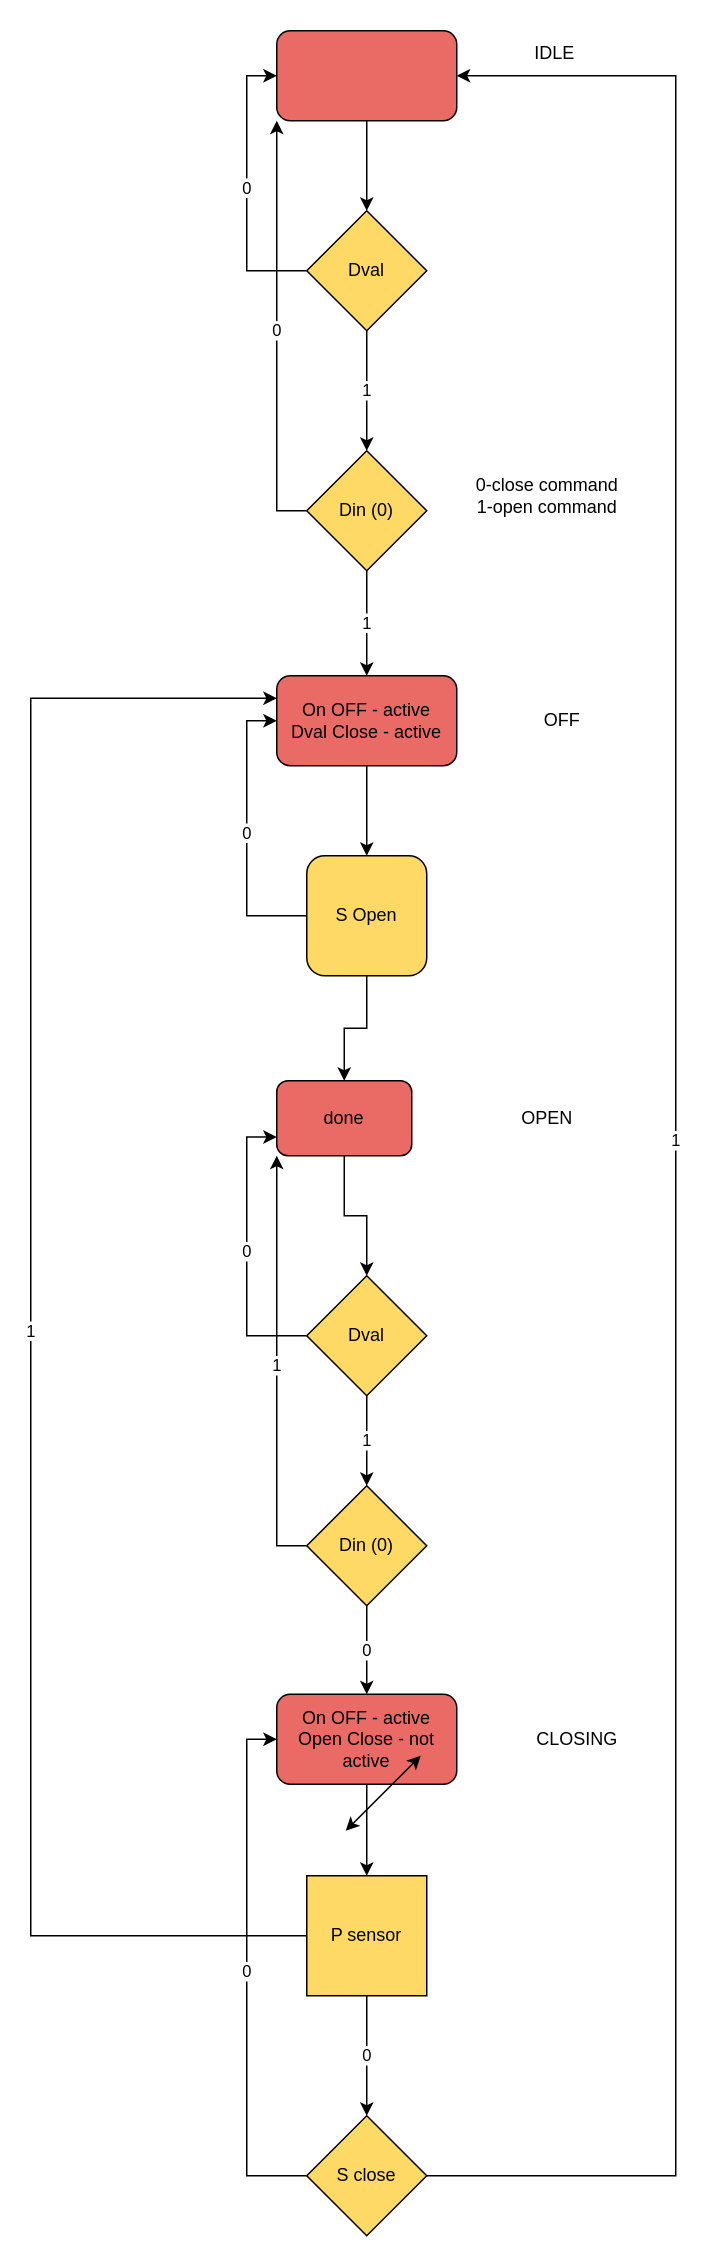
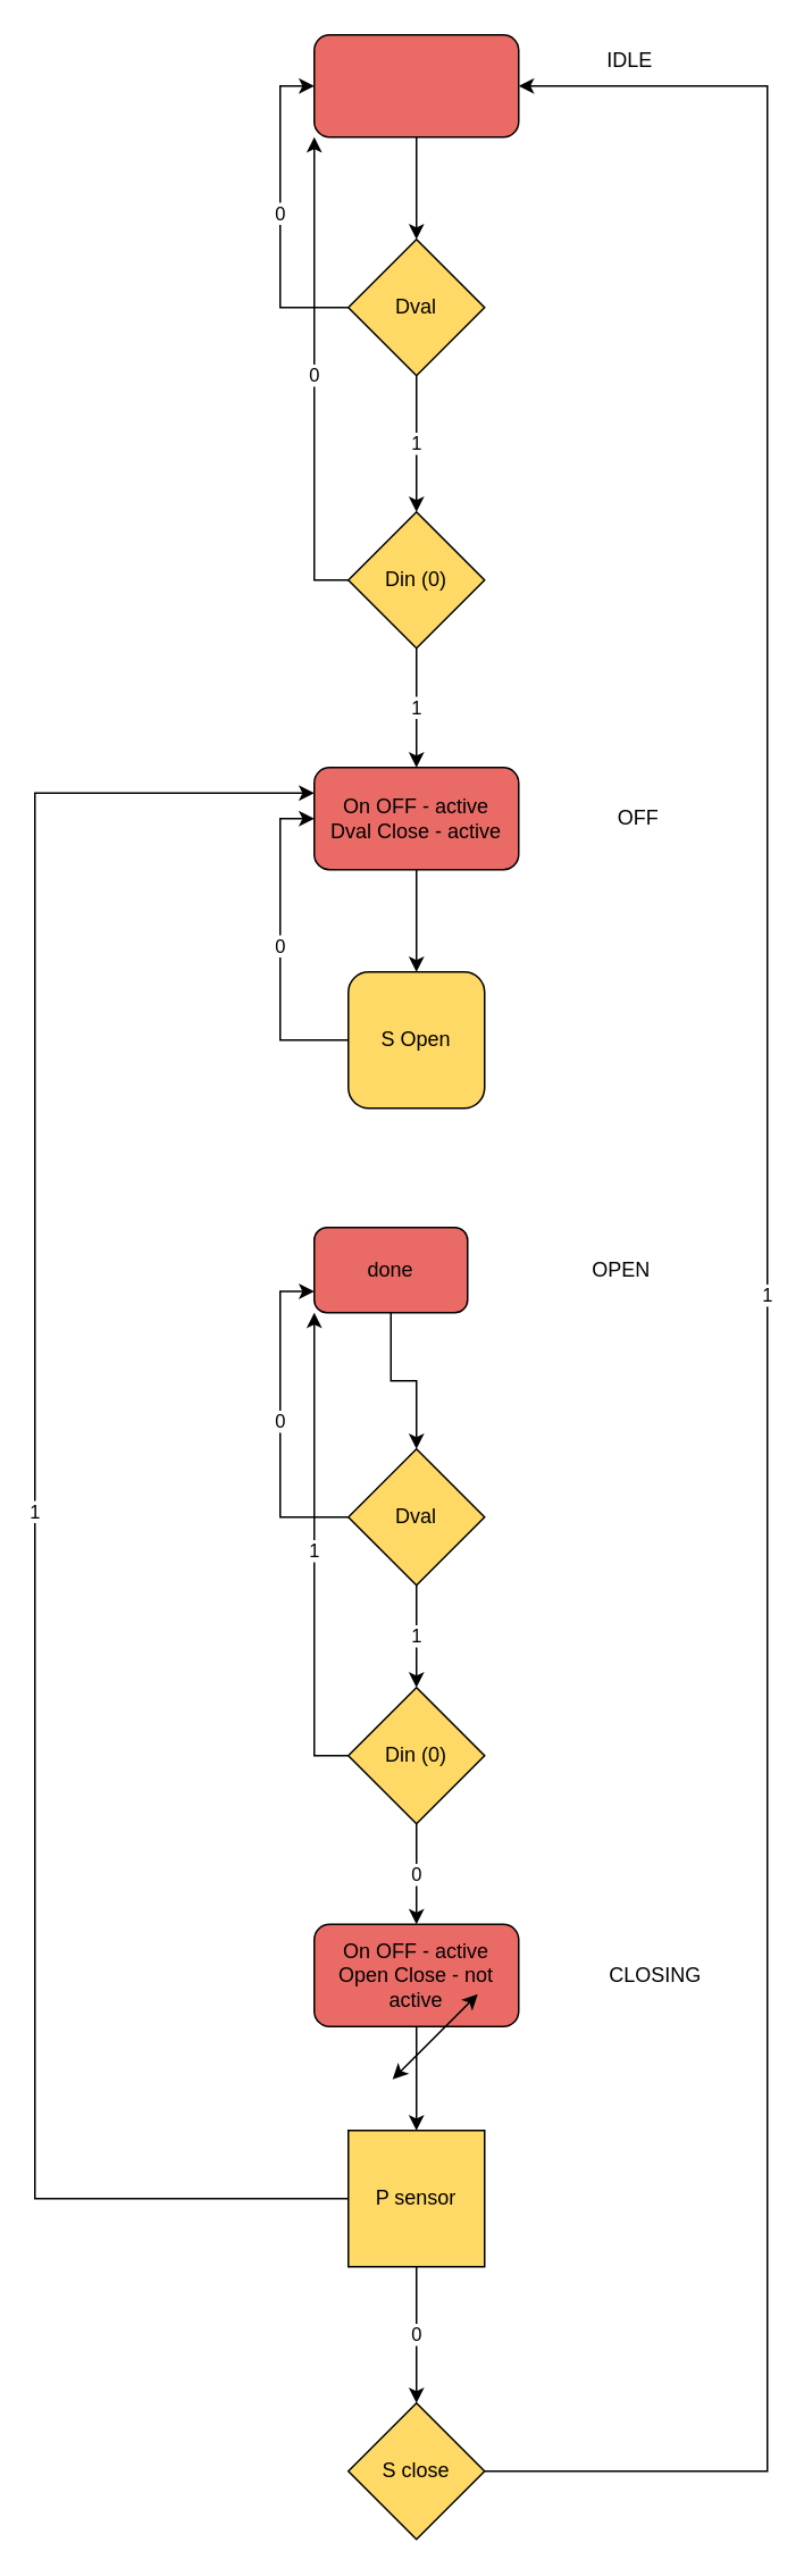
  <mxCell id="0" />
  <mxCell id="1" parent="0" />
  <mxCell id="2" style="edgeStyle=orthogonalEdgeStyle;rounded=0;orthogonalLoop=1;jettySize=auto;html=1;exitX=0.5;exitY=1;exitDx=0;exitDy=0;entryX=0.5;entryY=0;entryDx=0;entryDy=0;" edge="1" parent="1" source="3" target="6"><mxGeometry relative="1" as="geometry" /></mxCell>
  <mxCell id="3" value="" style="rounded=1;whiteSpace=wrap;html=1;fillColor=#EA6B66;" vertex="1" parent="1"><mxGeometry x="184" width="120" height="60" as="geometry" y="20" /></mxCell>
  <mxCell id="4" value="1" style="edgeStyle=orthogonalEdgeStyle;rounded=0;orthogonalLoop=1;jettySize=auto;html=1;" edge="1" parent="1" source="6" target="9"><mxGeometry relative="1" as="geometry" /></mxCell>
  <mxCell id="5" value="0" style="edgeStyle=orthogonalEdgeStyle;rounded=0;orthogonalLoop=1;jettySize=auto;html=1;exitX=0;exitY=0.5;exitDx=0;exitDy=0;entryX=0;entryY=0.5;entryDx=0;entryDy=0;" edge="1" parent="1" source="6" target="3"><mxGeometry relative="1" as="geometry" /></mxCell>
  <mxCell id="6" value="Dval" style="rhombus;whiteSpace=wrap;html=1;fillColor=#FFD966;" vertex="1" parent="1"><mxGeometry x="204" y="140" width="80" height="80" as="geometry" /></mxCell>
  <mxCell id="7" value="0" style="edgeStyle=orthogonalEdgeStyle;rounded=0;orthogonalLoop=1;jettySize=auto;html=1;exitX=0;exitY=0.5;exitDx=0;exitDy=0;entryX=0;entryY=1;entryDx=0;entryDy=0;" edge="1" parent="1" source="9" target="3"><mxGeometry relative="1" as="geometry" /></mxCell>
  <mxCell id="8" value="1" style="edgeStyle=orthogonalEdgeStyle;rounded=0;orthogonalLoop=1;jettySize=auto;html=1;" edge="1" parent="1" source="9" target="13"><mxGeometry relative="1" as="geometry" /></mxCell>
  <mxCell id="9" value="Din (0)" style="rhombus;whiteSpace=wrap;html=1;fillColor=#FFD966;" vertex="1" parent="1"><mxGeometry x="204" y="300" width="80" height="80" as="geometry" /></mxCell>
- <mxCell id="10" value="0-close command&lt;br&gt;1-open command" style="text;html=1;align=center;verticalAlign=middle;resizable=0;points=[];autosize=1;strokeColor=none;fillColor=none;" vertex="1" parent="1"><mxGeometry x="304" y="310" width="120" height="40" as="geometry" /></mxCell>
  <mxCell id="11" value="IDLE" style="text;html=1;align=center;verticalAlign=middle;resizable=0;points=[];autosize=1;strokeColor=none;fillColor=none;" vertex="1" parent="1"><mxGeometry x="344" width="50" height="30" as="geometry" y="20" /></mxCell>
  <mxCell id="12" style="edgeStyle=orthogonalEdgeStyle;rounded=0;orthogonalLoop=1;jettySize=auto;html=1;exitX=0.5;exitY=1;exitDx=0;exitDy=0;entryX=0.5;entryY=0;entryDx=0;entryDy=0;" edge="1" parent="1" source="13" target="16"><mxGeometry relative="1" as="geometry" /></mxCell>
  <mxCell id="13" value="On OFF - active&lt;br&gt;Dval Close - active" style="rounded=1;whiteSpace=wrap;html=1;fillColor=#EA6B66;" vertex="1" parent="1"><mxGeometry x="184" y="450" width="120" height="60" as="geometry" /></mxCell>
  <mxCell id="14" value="0" style="edgeStyle=orthogonalEdgeStyle;rounded=0;orthogonalLoop=1;jettySize=auto;html=1;exitX=0;exitY=0.5;exitDx=0;exitDy=0;entryX=0;entryY=0.5;entryDx=0;entryDy=0;" edge="1" parent="1" source="16" target="13"><mxGeometry relative="1" as="geometry" /></mxCell>
- <mxCell id="15" style="edgeStyle=orthogonalEdgeStyle;rounded=0;orthogonalLoop=1;jettySize=auto;html=1;exitX=0.5;exitY=1;exitDx=0;exitDy=0;entryX=0.5;entryY=0;entryDx=0;entryDy=0;" edge="1" parent="1" source="16" target="19"><mxGeometry relative="1" as="geometry" /></mxCell>
  <mxCell id="16" value="S Open" style="whiteSpace=wrap;html=1;fillColor=#FFD966;rounded=1;" vertex="1" parent="1"><mxGeometry x="204" y="570" width="80" height="80" as="geometry" /></mxCell>
  <mxCell id="17" value="OFF" style="text;html=1;align=center;verticalAlign=middle;resizable=0;points=[];autosize=1;strokeColor=none;fillColor=none;" vertex="1" parent="1"><mxGeometry x="334" y="465" width="80" height="30" as="geometry" /></mxCell>
  <mxCell id="18" style="edgeStyle=orthogonalEdgeStyle;rounded=0;orthogonalLoop=1;jettySize=auto;html=1;exitX=0.5;exitY=1;exitDx=0;exitDy=0;entryX=0.5;entryY=0;entryDx=0;entryDy=0;" edge="1" parent="1" source="19" target="23"><mxGeometry relative="1" as="geometry" /></mxCell>
  <mxCell id="19" value="done" style="rounded=1;whiteSpace=wrap;html=1;fillColor=#EA6B66;" vertex="1" parent="1"><mxGeometry x="184" y="720" width="90" height="50" as="geometry" /></mxCell>
  <mxCell id="20" value="OPEN" style="text;html=1;align=center;verticalAlign=middle;resizable=0;points=[];autosize=1;strokeColor=none;fillColor=none;" vertex="1" parent="1"><mxGeometry x="334" y="730" width="60" height="30" as="geometry" /></mxCell>
  <mxCell id="21" value="0" style="edgeStyle=orthogonalEdgeStyle;rounded=0;orthogonalLoop=1;jettySize=auto;html=1;exitX=0;exitY=0.5;exitDx=0;exitDy=0;entryX=0;entryY=0.75;entryDx=0;entryDy=0;" edge="1" parent="1" source="23" target="19"><mxGeometry relative="1" as="geometry" /></mxCell>
  <mxCell id="22" value="1" style="edgeStyle=orthogonalEdgeStyle;rounded=0;orthogonalLoop=1;jettySize=auto;html=1;" edge="1" parent="1" source="23" target="26"><mxGeometry relative="1" as="geometry" /></mxCell>
  <mxCell id="23" value="Dval" style="rhombus;whiteSpace=wrap;html=1;fillColor=#FFD966;" vertex="1" parent="1"><mxGeometry x="204" y="850" width="80" height="80" as="geometry" /></mxCell>
  <mxCell id="24" value="1" style="edgeStyle=orthogonalEdgeStyle;rounded=0;orthogonalLoop=1;jettySize=auto;html=1;exitX=0;exitY=0.5;exitDx=0;exitDy=0;entryX=0;entryY=1;entryDx=0;entryDy=0;" edge="1" parent="1" source="26" target="19"><mxGeometry relative="1" as="geometry" /></mxCell>
  <mxCell id="25" value="0" style="edgeStyle=orthogonalEdgeStyle;rounded=0;orthogonalLoop=1;jettySize=auto;html=1;exitX=0.5;exitY=1;exitDx=0;exitDy=0;" edge="1" parent="1" source="26" target="28"><mxGeometry relative="1" as="geometry" /></mxCell>
  <mxCell id="26" value="Din (0)" style="rhombus;whiteSpace=wrap;html=1;fillColor=#FFD966;" vertex="1" parent="1"><mxGeometry x="204" y="990" width="80" height="80" as="geometry" /></mxCell>
  <mxCell id="27" style="edgeStyle=orthogonalEdgeStyle;rounded=0;orthogonalLoop=1;jettySize=auto;html=1;exitX=0.5;exitY=1;exitDx=0;exitDy=0;entryX=0.5;entryY=0;entryDx=0;entryDy=0;" edge="1" parent="1" source="28" target="31"><mxGeometry relative="1" as="geometry" /></mxCell>
  <mxCell id="28" value="On OFF - active&lt;br&gt;Open Close - not active" style="rounded=1;whiteSpace=wrap;html=1;fillColor=#EA6B66;" vertex="1" parent="1"><mxGeometry x="184" y="1129" width="120" height="60" as="geometry" /></mxCell>
  <mxCell id="29" value="CLOSING" style="text;html=1;align=center;verticalAlign=middle;resizable=0;points=[];autosize=1;strokeColor=none;fillColor=none;" vertex="1" parent="1"><mxGeometry x="344" y="1144" width="80" height="30" as="geometry" /></mxCell>
  <mxCell id="30" value="0" style="edgeStyle=orthogonalEdgeStyle;rounded=0;orthogonalLoop=1;jettySize=auto;html=1;" edge="1" parent="1" source="31" target="35"><mxGeometry relative="1" as="geometry" /></mxCell>
  <mxCell id="31" value="P sensor" style="whiteSpace=wrap;html=1;fillColor=#FFD966;rounded=0;" vertex="1" parent="1"><mxGeometry x="204" y="1250" width="80" height="80" as="geometry" /></mxCell>
  <mxCell id="32" value="" style="endArrow=classic;startArrow=classic;html=1;rounded=0;" edge="1" parent="1"><mxGeometry width="50" height="50" relative="1" as="geometry"><mxPoint x="230" y="1220" as="sourcePoint" /><mxPoint x="280" y="1170" as="targetPoint" /></mxGeometry></mxCell>
  <mxCell id="33" value="1" style="endArrow=classic;html=1;rounded=0;exitX=0;exitY=0.5;exitDx=0;exitDy=0;entryX=0;entryY=0.25;entryDx=0;entryDy=0;" edge="1" parent="1" source="31" target="13"><mxGeometry width="50" height="50" relative="1" as="geometry"><mxPoint x="130" y="1300" as="sourcePoint" /><mxPoint x="180" y="1250" as="targetPoint" /><Array as="points"><mxPoint x="20" y="1290" /><mxPoint x="20" y="465" /></Array></mxGeometry></mxCell>
- <mxCell id="34" value="0" style="edgeStyle=orthogonalEdgeStyle;rounded=0;orthogonalLoop=1;jettySize=auto;html=1;exitX=0;exitY=0.5;exitDx=0;exitDy=0;entryX=0;entryY=0.5;entryDx=0;entryDy=0;" edge="1" parent="1" source="35" target="28"><mxGeometry relative="1" as="geometry" /></mxCell>
  <mxCell id="35" value="S close" style="rhombus;whiteSpace=wrap;html=1;fillColor=#FFD966;" vertex="1" parent="1"><mxGeometry x="204" y="1410" width="80" height="80" as="geometry" /></mxCell>
  <mxCell id="36" value="1" style="endArrow=classic;html=1;rounded=0;exitX=1;exitY=0.5;exitDx=0;exitDy=0;entryX=1;entryY=0.5;entryDx=0;entryDy=0;" edge="1" parent="1" source="35" target="3"><mxGeometry width="50" height="50" relative="1" as="geometry"><mxPoint x="280" y="1450" as="sourcePoint" /><mxPoint x="380" y="1280" as="targetPoint" /><Array as="points"><mxPoint x="450" y="1450" /><mxPoint x="450" y="50" /></Array></mxGeometry></mxCell>
